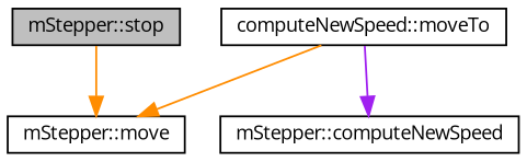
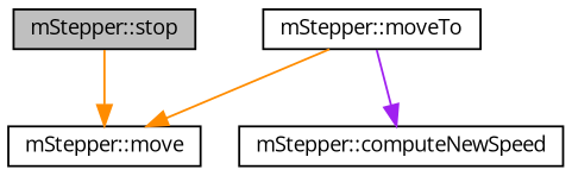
  digraph {
    fontname="Open Sans"
    rankdir=TB
    node [color=black fillcolor=white fontname="Open Sans" fontsize=10 shape=record style=filled]
    edge [color=darkorange fontname="Open Sans" fontsize=10 labelfontname=Helvetica labelfontsize=10 style=solid]
    n1 [fillcolor=grey75 fontcolor=black height=0.2 label="mStepper::stop" width=0.4]
    n2 [height=0.2 label="mStepper::move" width=0.4]
-   n3 [height=0.2 label="computeNewSpeed::moveTo" width=0.4]
+   n3 [height=0.2 label="mStepper::moveTo" width=0.4]
    n4 [height=0.2 label="mStepper::computeNewSpeed" width=0.4]
    n1 -> n2
    n3 -> n2
    n3 -> n4 [color=purple]
  }
